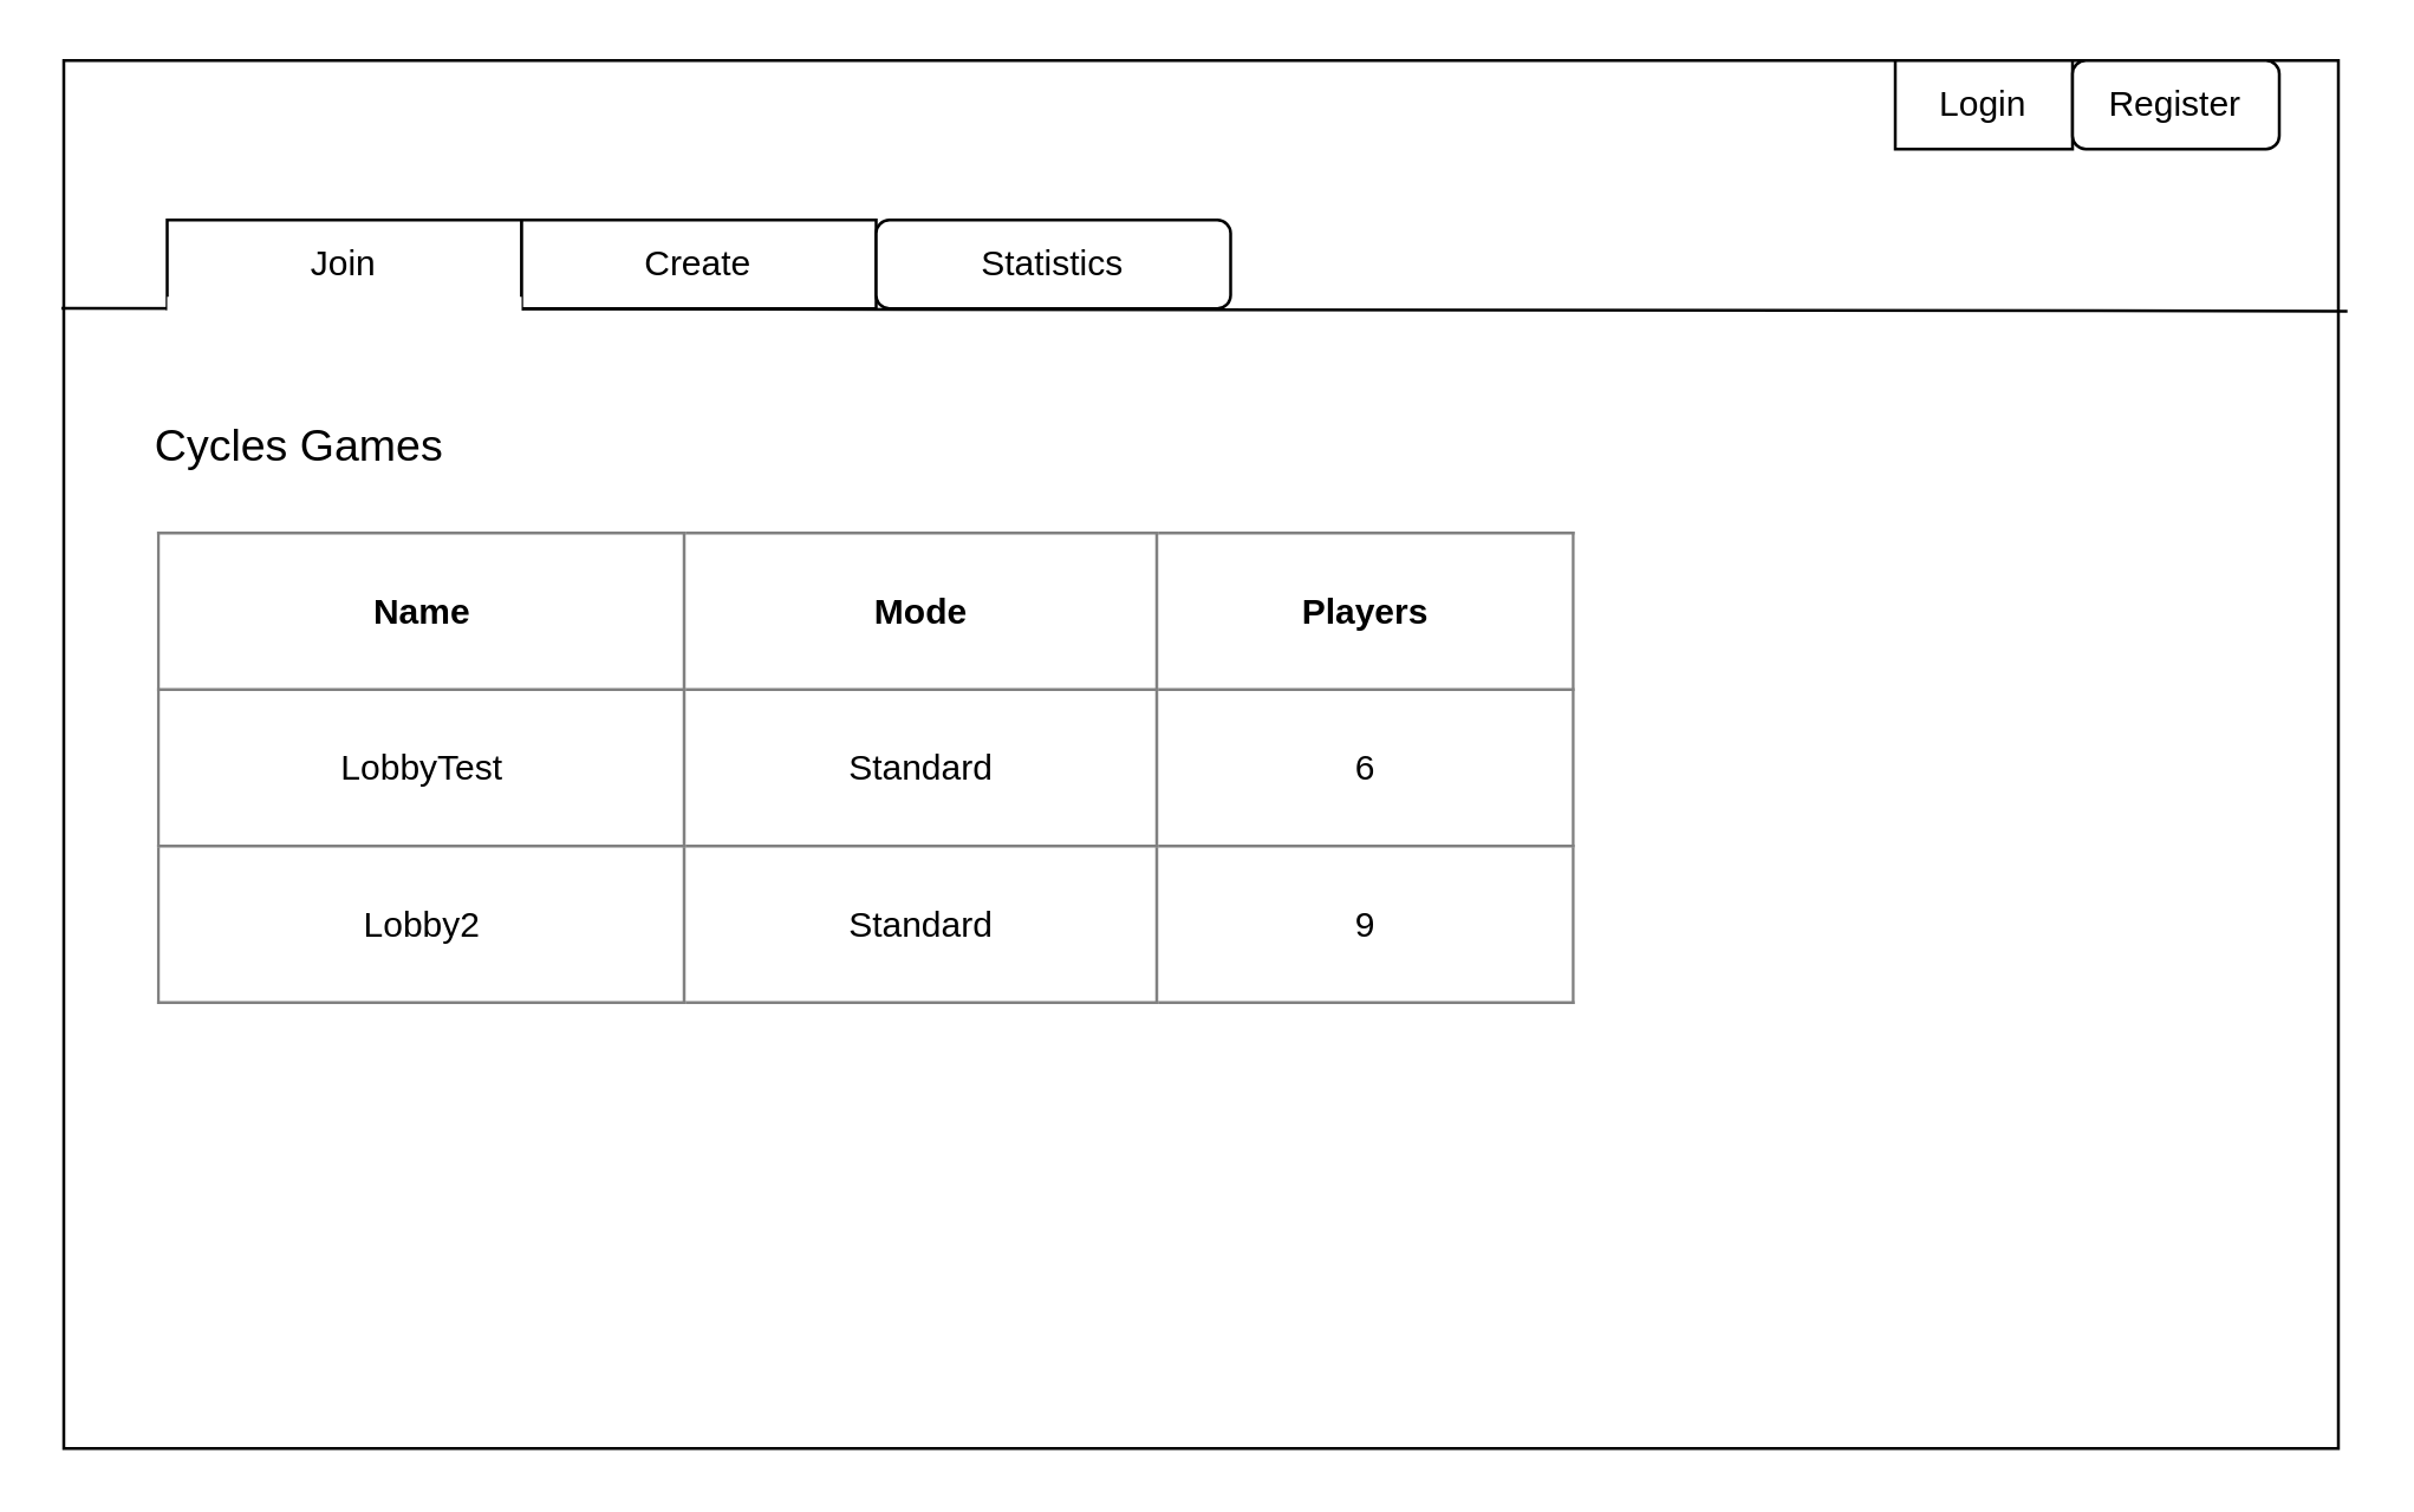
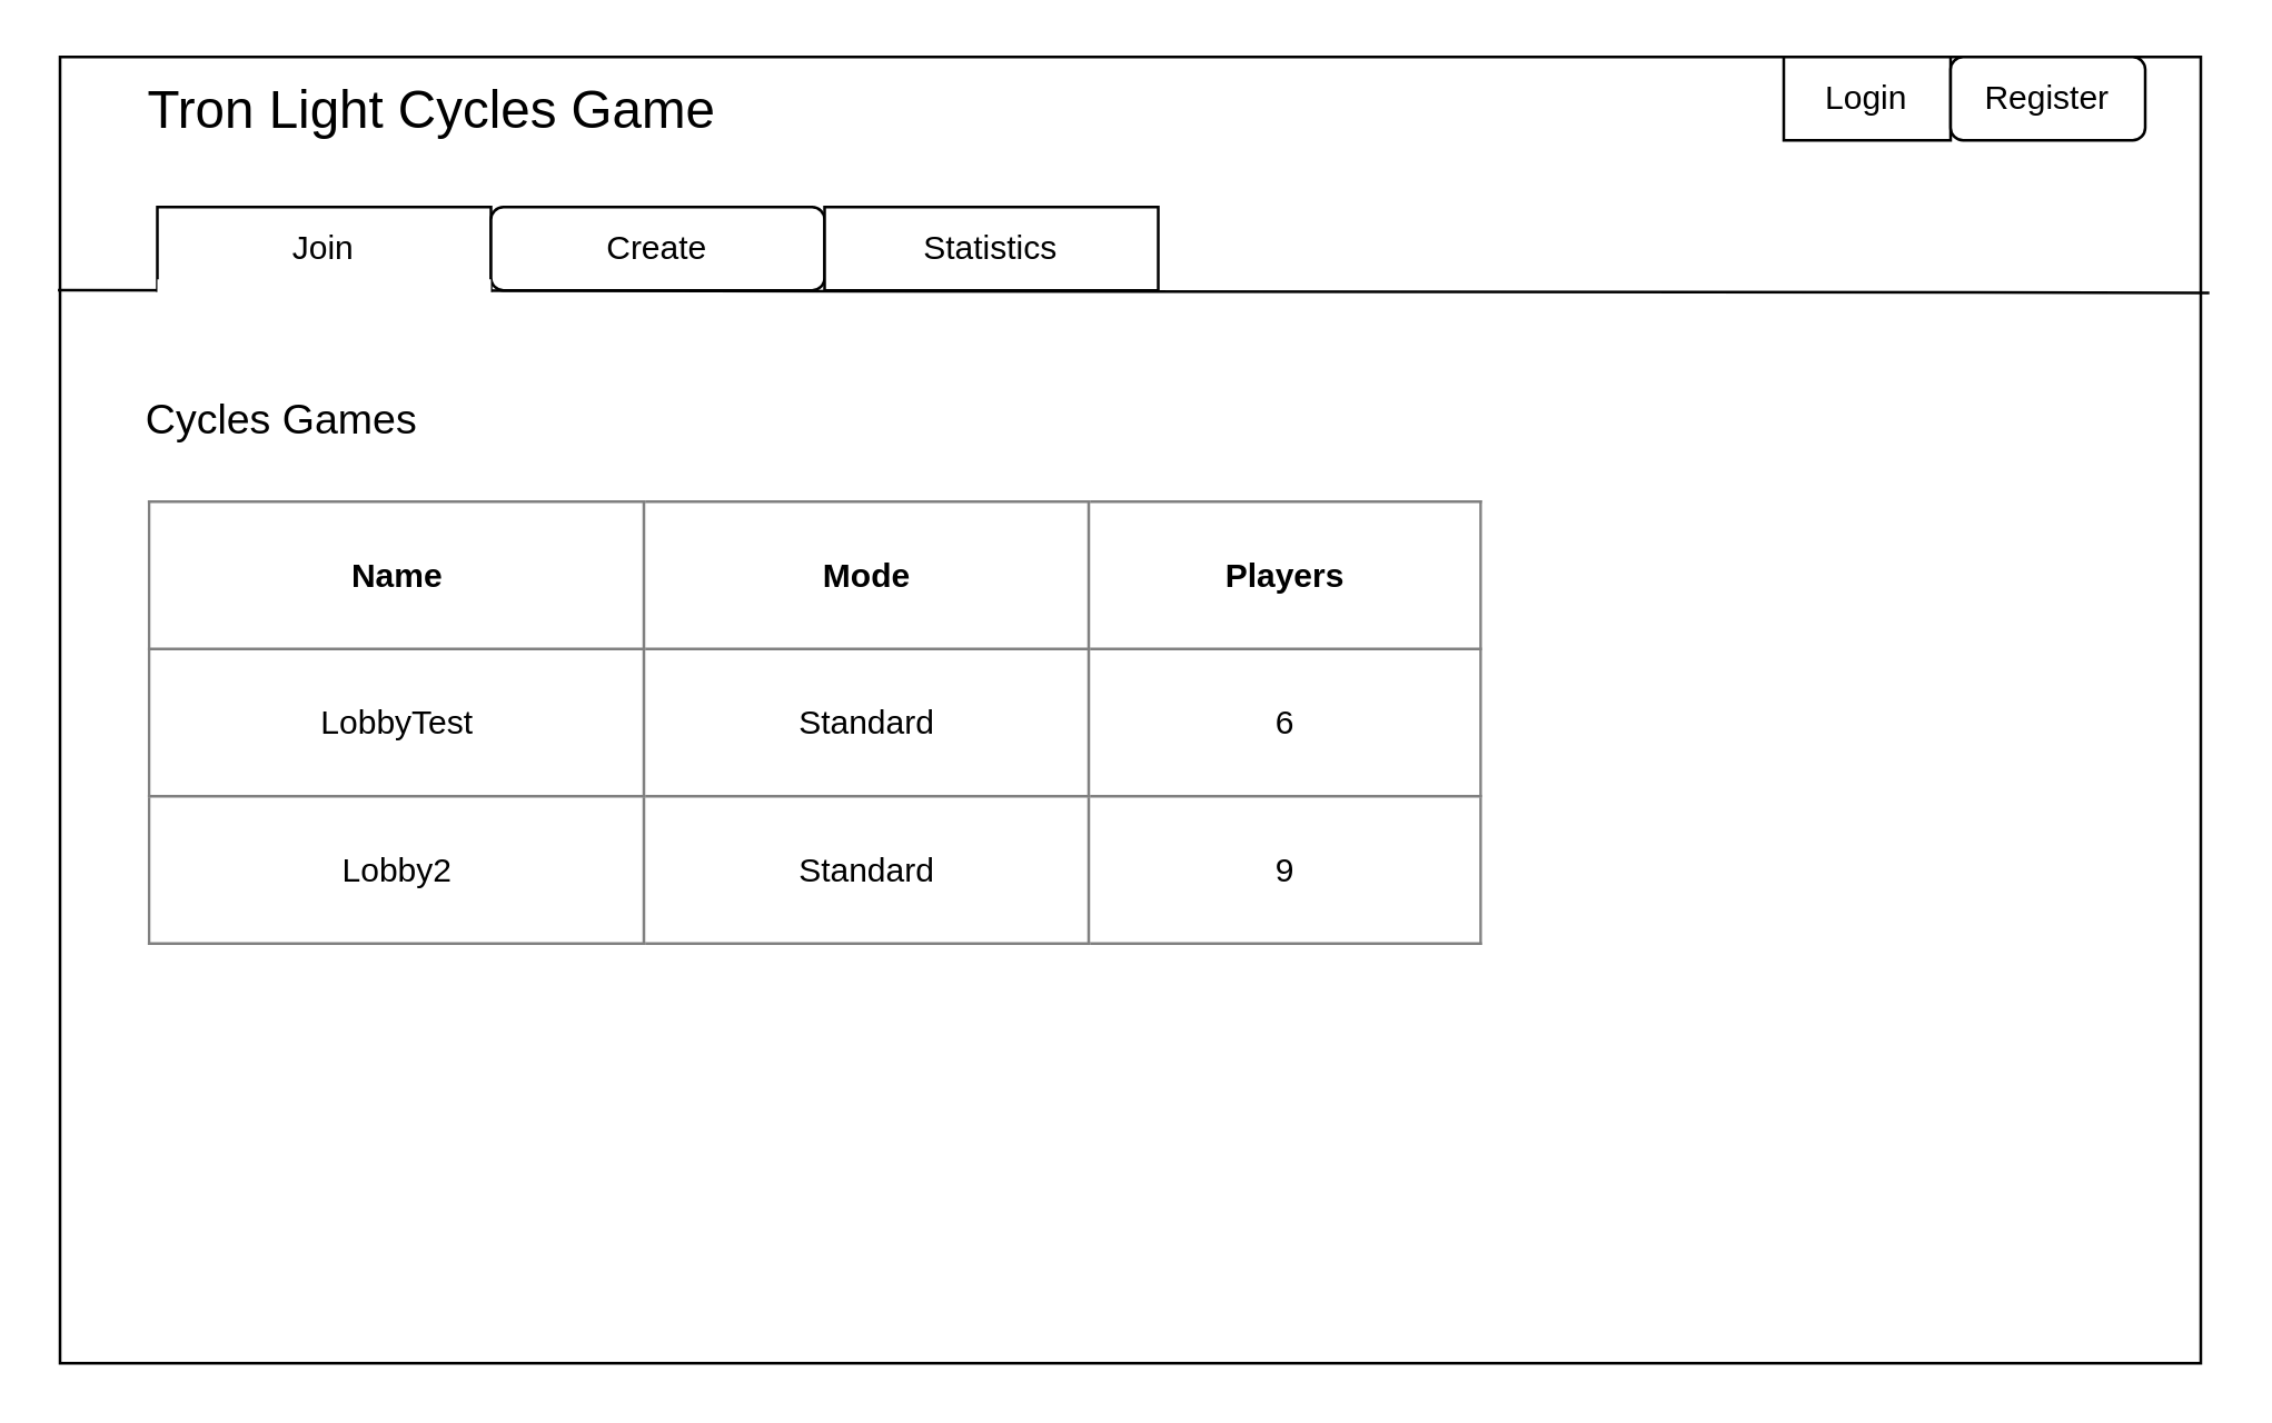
  <mxCell id="0" />
  <mxCell id="1" parent="0" />
  <mxCell id="2" value="" style="rounded=0;whiteSpace=wrap;html=1;" vertex="1" parent="1"><mxGeometry x="21" y="20" width="770" height="470" as="geometry" /></mxCell>
  <mxCell id="3" value="" style="endArrow=none;html=1;exitX=-0.001;exitY=0.153;exitDx=0;exitDy=0;exitPerimeter=0;entryX=1.004;entryY=0.155;entryDx=0;entryDy=0;entryPerimeter=0;" edge="1" parent="1"><mxGeometry width="50" height="50" relative="1" as="geometry"><mxPoint x="20.23" y="103.91" as="sourcePoint" /><mxPoint x="794.08" y="104.85" as="targetPoint" /></mxGeometry></mxCell>
+ <mxCell id="4" value="&lt;font style=&quot;font-size: 19px&quot;&gt;Tron Light Cycles Game&lt;/font&gt;" style="text;html=1;strokeColor=none;fillColor=none;align=center;verticalAlign=middle;whiteSpace=wrap;rounded=0;" vertex="1" parent="1"><mxGeometry x="20" y="20" width="270" height="40" as="geometry" /></mxCell>
  <mxCell id="5" value="Login" style="rounded=0;whiteSpace=wrap;html=1;" vertex="1" parent="1"><mxGeometry x="641" y="20" width="60" height="30" as="geometry" /></mxCell>
  <mxCell id="6" value="Register" style="whiteSpace=wrap;html=1;rounded=1;" vertex="1" parent="1"><mxGeometry x="701" y="20" width="70" height="30" as="geometry" /></mxCell>
  <mxCell id="7" value="Join" style="rounded=0;whiteSpace=wrap;html=1;" vertex="1" parent="1"><mxGeometry x="56" y="74" width="120" height="30" as="geometry" /></mxCell>
- <mxCell id="8" value="Create" style="rounded=0;whiteSpace=wrap;html=1;" vertex="1" parent="1"><mxGeometry x="176" y="74" width="120" height="30" as="geometry" /></mxCell>
- <mxCell id="9" value="Statistics" style="whiteSpace=wrap;html=1;rounded=1;" vertex="1" parent="1"><mxGeometry x="296" y="74" width="120" height="30" as="geometry" /></mxCell>
+ <mxCell id="8" value="Create" style="whiteSpace=wrap;html=1;rounded=1;" vertex="1" parent="1"><mxGeometry x="176" y="74" width="120" height="30" as="geometry" /></mxCell>
+ <mxCell id="9" value="Statistics" style="rounded=0;whiteSpace=wrap;html=1;" vertex="1" parent="1"><mxGeometry x="296" y="74" width="120" height="30" as="geometry" /></mxCell>
  <mxCell id="10" value="" style="rounded=0;whiteSpace=wrap;html=1;strokeColor=none;" vertex="1" parent="1"><mxGeometry x="56" y="100" width="120" height="10" as="geometry" /></mxCell>
  <mxCell id="11" value="&lt;table border=&quot;1&quot; width=&quot;100%&quot; style=&quot;width: 100% ; height: 100% ; border-collapse: collapse&quot;&gt;&lt;tbody&gt;&lt;tr&gt;&lt;td align=&quot;center&quot;&gt;&lt;b&gt;Name&lt;/b&gt;&lt;/td&gt;&lt;td align=&quot;center&quot;&gt;&lt;b&gt;Mode&lt;/b&gt;&lt;/td&gt;&lt;td align=&quot;center&quot;&gt;&lt;b&gt;Players&lt;/b&gt;&lt;/td&gt;&lt;/tr&gt;&lt;tr&gt;&lt;td align=&quot;center&quot;&gt;LobbyTest&lt;/td&gt;&lt;td align=&quot;center&quot;&gt;Standard&lt;/td&gt;&lt;td align=&quot;center&quot;&gt;6&lt;/td&gt;&lt;/tr&gt;&lt;tr&gt;&lt;td align=&quot;center&quot;&gt;Lobby2&lt;/td&gt;&lt;td align=&quot;center&quot;&gt;Standard&lt;/td&gt;&lt;td align=&quot;center&quot;&gt;9&lt;/td&gt;&lt;/tr&gt;&lt;/tbody&gt;&lt;/table&gt;" style="text;html=1;strokeColor=none;fillColor=none;overflow=fill;" vertex="1" parent="1"><mxGeometry x="53" y="180" width="480" height="160" as="geometry" /></mxCell>
  <mxCell id="12" value="Cycles Games" style="text;html=1;strokeColor=none;fillColor=none;align=center;verticalAlign=middle;whiteSpace=wrap;rounded=0;fontSize=15;" vertex="1" parent="1"><mxGeometry x="51" y="140" width="100" height="20" as="geometry" /></mxCell>
